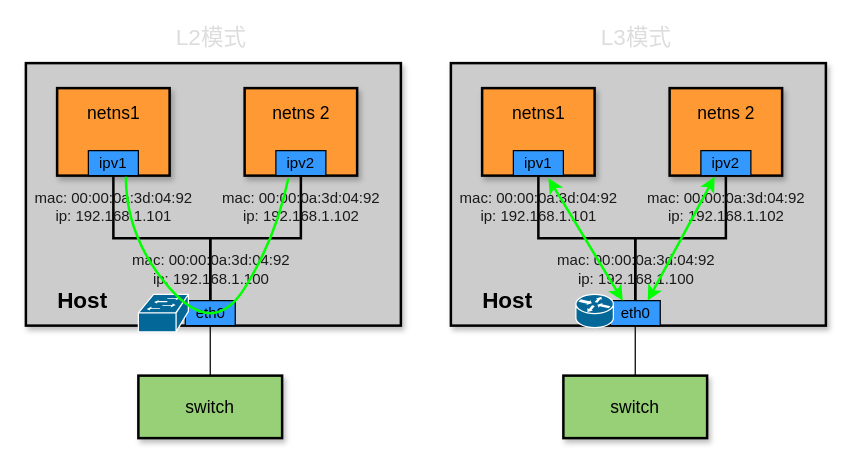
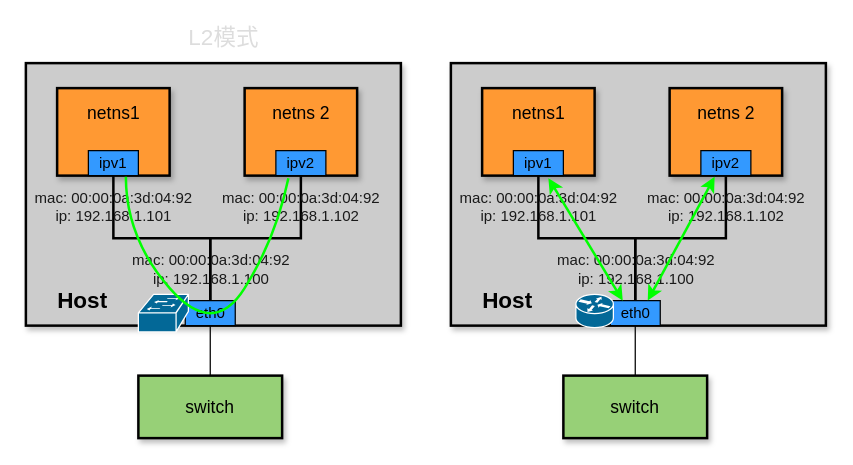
  <mxCell id="0" />
  <mxCell id="1" parent="0" />
  <mxCell id="2" value="" style="rounded=0;whiteSpace=wrap;html=1;fillColor=#CCCCCC;shadow=1;strokeWidth=2;" parent="1" vertex="1"><mxGeometry x="360" y="50" width="300" height="210" as="geometry" /></mxCell>
  <mxCell id="3" style="edgeStyle=orthogonalEdgeStyle;rounded=0;orthogonalLoop=1;jettySize=auto;html=1;exitX=0.5;exitY=1;exitDx=0;exitDy=0;entryX=0.5;entryY=0;entryDx=0;entryDy=0;endArrow=none;endFill=0;strokeWidth=2;" parent="1" source="4" target="7" edge="1"><mxGeometry relative="1" as="geometry" /></mxCell>
  <mxCell id="4" value="" style="rounded=0;whiteSpace=wrap;html=1;fillColor=#FF9933;shadow=1;strokeWidth=2;" parent="1" vertex="1"><mxGeometry x="385" y="70" width="90" height="70" as="geometry" /></mxCell>
  <mxCell id="5" value="&lt;font style=&quot;font-size: 14px&quot;&gt;switch&lt;/font&gt;" style="rounded=0;whiteSpace=wrap;html=1;fillColor=#97D077;shadow=1;strokeWidth=2;" parent="1" vertex="1"><mxGeometry x="450" y="300" width="115" height="50" as="geometry" /></mxCell>
  <mxCell id="6" style="endArrow=none;edgeStyle=orthogonalEdgeStyle;rounded=0;orthogonalLoop=1;jettySize=auto;html=1;exitX=0.5;exitY=1;exitDx=0;exitDy=0;entryX=0.5;entryY=0;entryDx=0;entryDy=0;fillColor=none;" parent="1" source="7" target="5" edge="1"><mxGeometry relative="1" as="geometry" /></mxCell>
  <mxCell id="7" value="eth0" style="rounded=0;whiteSpace=wrap;html=1;fillColor=#3399FF;" parent="1" vertex="1"><mxGeometry x="487.5" y="240" width="40" height="20" as="geometry" /></mxCell>
  <mxCell id="8" value="ipv1" style="rounded=0;whiteSpace=wrap;html=1;fillColor=#3399FF;" parent="1" vertex="1"><mxGeometry x="410" y="120" width="40" height="20" as="geometry" /></mxCell>
  <mxCell id="9" value="&lt;font style=&quot;font-size: 14px&quot;&gt;netns1&lt;/font&gt;" style="text;html=1;align=center;verticalAlign=middle;resizable=0;points=[];autosize=1;fillColor=none;" parent="1" vertex="1"><mxGeometry x="400" y="80" width="60" height="20" as="geometry" /></mxCell>
  <mxCell id="10" style="edgeStyle=orthogonalEdgeStyle;rounded=0;orthogonalLoop=1;jettySize=auto;html=1;exitX=0.5;exitY=1;exitDx=0;exitDy=0;entryX=0.5;entryY=0;entryDx=0;entryDy=0;endArrow=none;endFill=0;strokeWidth=2;" parent="1" source="11" target="7" edge="1"><mxGeometry relative="1" as="geometry" /></mxCell>
  <mxCell id="11" value="" style="rounded=0;whiteSpace=wrap;html=1;fillColor=#FF9933;shadow=1;strokeWidth=2;" parent="1" vertex="1"><mxGeometry x="535" y="70" width="90" height="70" as="geometry" /></mxCell>
  <mxCell id="12" value="ipv2" style="rounded=0;whiteSpace=wrap;html=1;fillColor=#3399FF;" parent="1" vertex="1"><mxGeometry x="560" y="120" width="40" height="20" as="geometry" /></mxCell>
  <mxCell id="13" value="&lt;font style=&quot;font-size: 14px&quot;&gt;netns 2&lt;/font&gt;" style="text;html=1;align=center;verticalAlign=middle;resizable=0;points=[];autosize=1;fillColor=none;" parent="1" vertex="1"><mxGeometry x="550" y="80" width="60" height="20" as="geometry" /></mxCell>
  <mxCell id="14" value="&lt;font style=&quot;font-size: 18px&quot;&gt;&lt;b&gt;Host&lt;/b&gt;&lt;/font&gt;" style="text;html=1;align=center;verticalAlign=middle;resizable=0;points=[];autosize=1;fillColor=none;" parent="1" vertex="1"><mxGeometry x="375" y="230" width="60" height="20" as="geometry" /></mxCell>
  <mxCell id="15" value="mac:&amp;nbsp;00:00:0a:3d:04:92&lt;br&gt;ip: 192.168.1.100" style="text;html=1;align=center;verticalAlign=middle;resizable=0;points=[];autosize=1;fontColor=#1A1A1A;" parent="1" vertex="1"><mxGeometry x="437.5" y="200" width="140" height="30" as="geometry" /></mxCell>
  <mxCell id="16" value="mac:&amp;nbsp;00:00:0a:3d:04:92&lt;br&gt;ip: 192.168.1.101" style="text;html=1;align=center;verticalAlign=middle;resizable=0;points=[];autosize=1;fontColor=#1A1A1A;" parent="1" vertex="1"><mxGeometry x="360" y="150" width="140" height="30" as="geometry" /></mxCell>
  <mxCell id="17" value="mac:&amp;nbsp;00:00:0a:3d:04:92&lt;br&gt;ip: 192.168.1.102" style="text;html=1;align=center;verticalAlign=middle;resizable=0;points=[];autosize=1;fontColor=#1A1A1A;" parent="1" vertex="1"><mxGeometry x="510" y="150" width="140" height="30" as="geometry" /></mxCell>
- <mxCell id="18" value="&lt;font color=&quot;#dddddd&quot; style=&quot;font-size: 18px&quot;&gt;L2模式&lt;/font&gt;" style="text;html=1;align=center;verticalAlign=middle;resizable=0;points=[];autosize=1;fontColor=#1A1A1A;" parent="1" vertex="1"><mxGeometry x="132.5" y="20" width="70" height="20" as="geometry" /></mxCell>
- <mxCell id="19" value="&lt;font color=&quot;#dddddd&quot; style=&quot;font-size: 18px&quot;&gt;L3模式&lt;/font&gt;" style="text;html=1;align=center;verticalAlign=middle;resizable=0;points=[];autosize=1;fontColor=#1A1A1A;" parent="1" vertex="1"><mxGeometry x="472.5" y="20" width="70" height="20" as="geometry" /></mxCell>
+ <mxCell id="18" value="&lt;font color=&quot;#dddddd&quot; style=&quot;font-size: 18px&quot;&gt;L2模式&lt;/font&gt;" style="text;html=1;align=center;verticalAlign=middle;resizable=0;points=[];autosize=1;fontColor=#1A1A1A;" parent="1" vertex="1"><mxGeometry x="142.5" y="20" width="70" height="20" as="geometry" /></mxCell>
  <mxCell id="20" value="" style="rounded=0;whiteSpace=wrap;html=1;fillColor=#CCCCCC;shadow=1;strokeWidth=2;" vertex="1" parent="1"><mxGeometry x="20" y="50" width="300" height="210" as="geometry" /></mxCell>
  <mxCell id="21" style="edgeStyle=orthogonalEdgeStyle;rounded=0;orthogonalLoop=1;jettySize=auto;html=1;exitX=0.5;exitY=1;exitDx=0;exitDy=0;entryX=0.5;entryY=0;entryDx=0;entryDy=0;endArrow=none;endFill=0;strokeWidth=2;" edge="1" parent="1" source="22" target="25"><mxGeometry relative="1" as="geometry" /></mxCell>
  <mxCell id="22" value="" style="rounded=0;whiteSpace=wrap;html=1;fillColor=#FF9933;shadow=1;strokeWidth=2;" vertex="1" parent="1"><mxGeometry x="45" y="70" width="90" height="70" as="geometry" /></mxCell>
  <mxCell id="23" value="&lt;font style=&quot;font-size: 14px&quot;&gt;switch&lt;/font&gt;" style="rounded=0;whiteSpace=wrap;html=1;fillColor=#97D077;shadow=1;strokeWidth=2;" vertex="1" parent="1"><mxGeometry x="110" y="300" width="115" height="50" as="geometry" /></mxCell>
  <mxCell id="24" style="endArrow=none;edgeStyle=orthogonalEdgeStyle;rounded=0;orthogonalLoop=1;jettySize=auto;html=1;exitX=0.5;exitY=1;exitDx=0;exitDy=0;entryX=0.5;entryY=0;entryDx=0;entryDy=0;fillColor=none;" edge="1" parent="1" source="25" target="23"><mxGeometry relative="1" as="geometry" /></mxCell>
  <mxCell id="25" value="eth0" style="rounded=0;whiteSpace=wrap;html=1;fillColor=#3399FF;" vertex="1" parent="1"><mxGeometry x="147.5" y="240" width="40" height="20" as="geometry" /></mxCell>
  <mxCell id="26" value="ipv1" style="rounded=0;whiteSpace=wrap;html=1;fillColor=#3399FF;" vertex="1" parent="1"><mxGeometry x="70" y="120" width="40" height="20" as="geometry" /></mxCell>
  <mxCell id="27" value="&lt;font style=&quot;font-size: 14px&quot;&gt;netns1&lt;/font&gt;" style="text;html=1;align=center;verticalAlign=middle;resizable=0;points=[];autosize=1;fillColor=none;" vertex="1" parent="1"><mxGeometry x="60" y="80" width="60" height="20" as="geometry" /></mxCell>
  <mxCell id="28" style="edgeStyle=orthogonalEdgeStyle;rounded=0;orthogonalLoop=1;jettySize=auto;html=1;exitX=0.5;exitY=1;exitDx=0;exitDy=0;entryX=0.5;entryY=0;entryDx=0;entryDy=0;endArrow=none;endFill=0;strokeWidth=2;" edge="1" parent="1" source="29" target="25"><mxGeometry relative="1" as="geometry" /></mxCell>
  <mxCell id="29" value="" style="rounded=0;whiteSpace=wrap;html=1;fillColor=#FF9933;shadow=1;strokeWidth=2;" vertex="1" parent="1"><mxGeometry x="195" y="70" width="90" height="70" as="geometry" /></mxCell>
  <mxCell id="30" value="ipv2" style="rounded=0;whiteSpace=wrap;html=1;fillColor=#3399FF;" vertex="1" parent="1"><mxGeometry x="220" y="120" width="40" height="20" as="geometry" /></mxCell>
  <mxCell id="31" value="&lt;font style=&quot;font-size: 14px&quot;&gt;netns 2&lt;/font&gt;" style="text;html=1;align=center;verticalAlign=middle;resizable=0;points=[];autosize=1;fillColor=none;" vertex="1" parent="1"><mxGeometry x="210" y="80" width="60" height="20" as="geometry" /></mxCell>
  <mxCell id="32" value="&lt;font style=&quot;font-size: 18px&quot;&gt;&lt;b&gt;Host&lt;/b&gt;&lt;/font&gt;" style="text;html=1;align=center;verticalAlign=middle;resizable=0;points=[];autosize=1;fillColor=none;" vertex="1" parent="1"><mxGeometry x="35" y="230" width="60" height="20" as="geometry" /></mxCell>
  <mxCell id="33" value="mac:&amp;nbsp;00:00:0a:3d:04:92&lt;br&gt;ip: 192.168.1.100" style="text;html=1;align=center;verticalAlign=middle;resizable=0;points=[];autosize=1;fontColor=#1A1A1A;" vertex="1" parent="1"><mxGeometry x="97.5" y="200" width="140" height="30" as="geometry" /></mxCell>
  <mxCell id="34" value="mac:&amp;nbsp;00:00:0a:3d:04:92&lt;br&gt;ip: 192.168.1.101" style="text;html=1;align=center;verticalAlign=middle;resizable=0;points=[];autosize=1;fontColor=#1A1A1A;" vertex="1" parent="1"><mxGeometry x="20" y="150" width="140" height="30" as="geometry" /></mxCell>
  <mxCell id="35" value="mac:&amp;nbsp;00:00:0a:3d:04:92&lt;br&gt;ip: 192.168.1.102" style="text;html=1;align=center;verticalAlign=middle;resizable=0;points=[];autosize=1;fontColor=#1A1A1A;" vertex="1" parent="1"><mxGeometry x="170" y="150" width="140" height="30" as="geometry" /></mxCell>
  <mxCell id="36" value="" style="shape=mxgraph.cisco.routers.router;html=1;pointerEvents=1;dashed=0;fillColor=#036897;strokeColor=#ffffff;strokeWidth=1;verticalLabelPosition=bottom;verticalAlign=top;align=center;outlineConnect=0;" vertex="1" parent="1"><mxGeometry x="460" y="235" width="30" height="26.5" as="geometry" /></mxCell>
  <mxCell id="37" value="" style="shape=mxgraph.cisco.switches.workgroup_switch;html=1;pointerEvents=1;dashed=0;fillColor=#036897;strokeColor=#ffffff;strokeWidth=1;verticalLabelPosition=bottom;verticalAlign=top;align=center;outlineConnect=0;" vertex="1" parent="1"><mxGeometry x="110" y="235" width="40" height="30" as="geometry" /></mxCell>
  <mxCell id="38" value="" style="curved=1;endArrow=none;html=1;exitX=0.611;exitY=1.014;exitDx=0;exitDy=0;exitPerimeter=0;entryX=0.389;entryY=1.029;entryDx=0;entryDy=0;entryPerimeter=0;strokeColor=#00FF00;strokeWidth=2;endFill=0;" edge="1" parent="1" source="22" target="29"><mxGeometry width="50" height="50" relative="1" as="geometry"><mxPoint x="380" y="290" as="sourcePoint" /><mxPoint x="430" y="240" as="targetPoint" /><Array as="points"><mxPoint x="100" y="190" /><mxPoint x="170" y="270" /><mxPoint x="220" y="190" /></Array></mxGeometry></mxCell>
  <mxCell id="39" value="" style="endArrow=classic;html=1;strokeColor=#00FF00;strokeWidth=2;exitX=0.589;exitY=1.029;exitDx=0;exitDy=0;exitPerimeter=0;entryX=0.25;entryY=0;entryDx=0;entryDy=0;startArrow=classic;startFill=1;" edge="1" parent="1" source="4" target="7"><mxGeometry width="50" height="50" relative="1" as="geometry"><mxPoint x="380" y="290" as="sourcePoint" /><mxPoint x="430" y="240" as="targetPoint" /></mxGeometry></mxCell>
  <mxCell id="40" value="" style="endArrow=classic;html=1;strokeColor=#00FF00;strokeWidth=2;exitX=0.4;exitY=1.014;exitDx=0;exitDy=0;exitPerimeter=0;startArrow=classic;startFill=1;entryX=0.75;entryY=0;entryDx=0;entryDy=0;" edge="1" parent="1" source="11" target="7"><mxGeometry width="50" height="50" relative="1" as="geometry"><mxPoint x="448.01" y="152.03" as="sourcePoint" /><mxPoint x="507.5" y="250" as="targetPoint" /></mxGeometry></mxCell>
